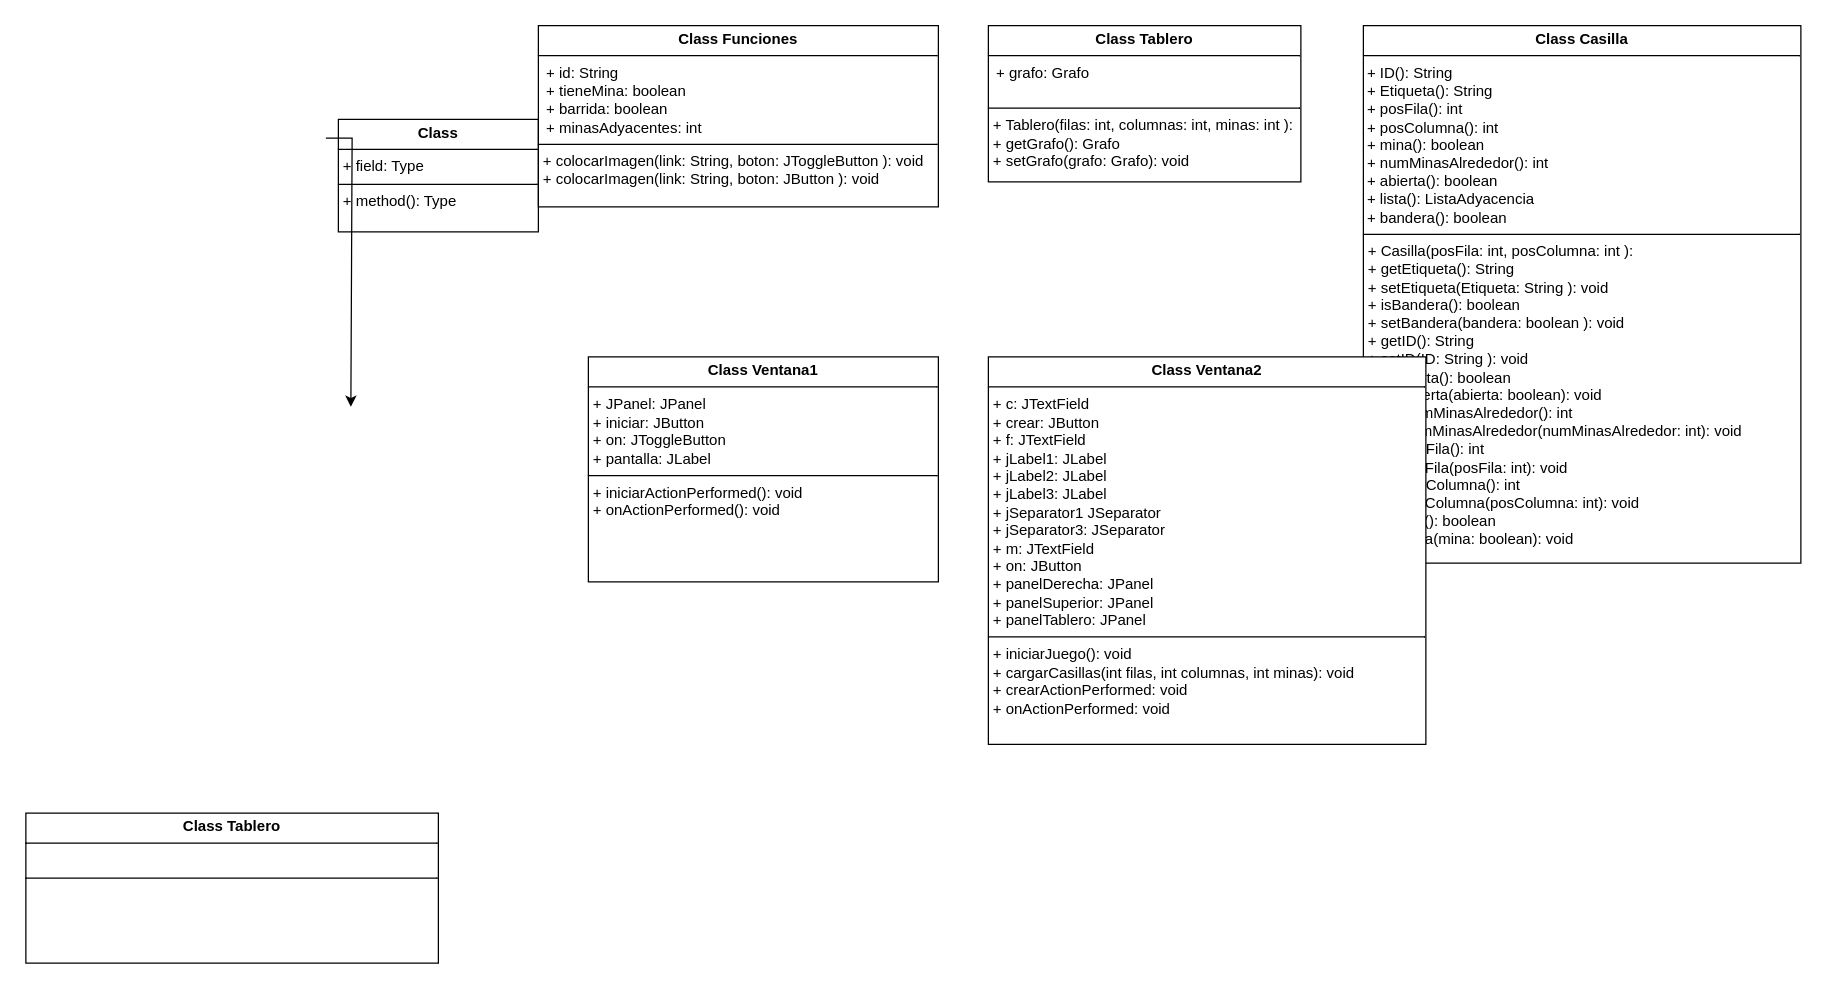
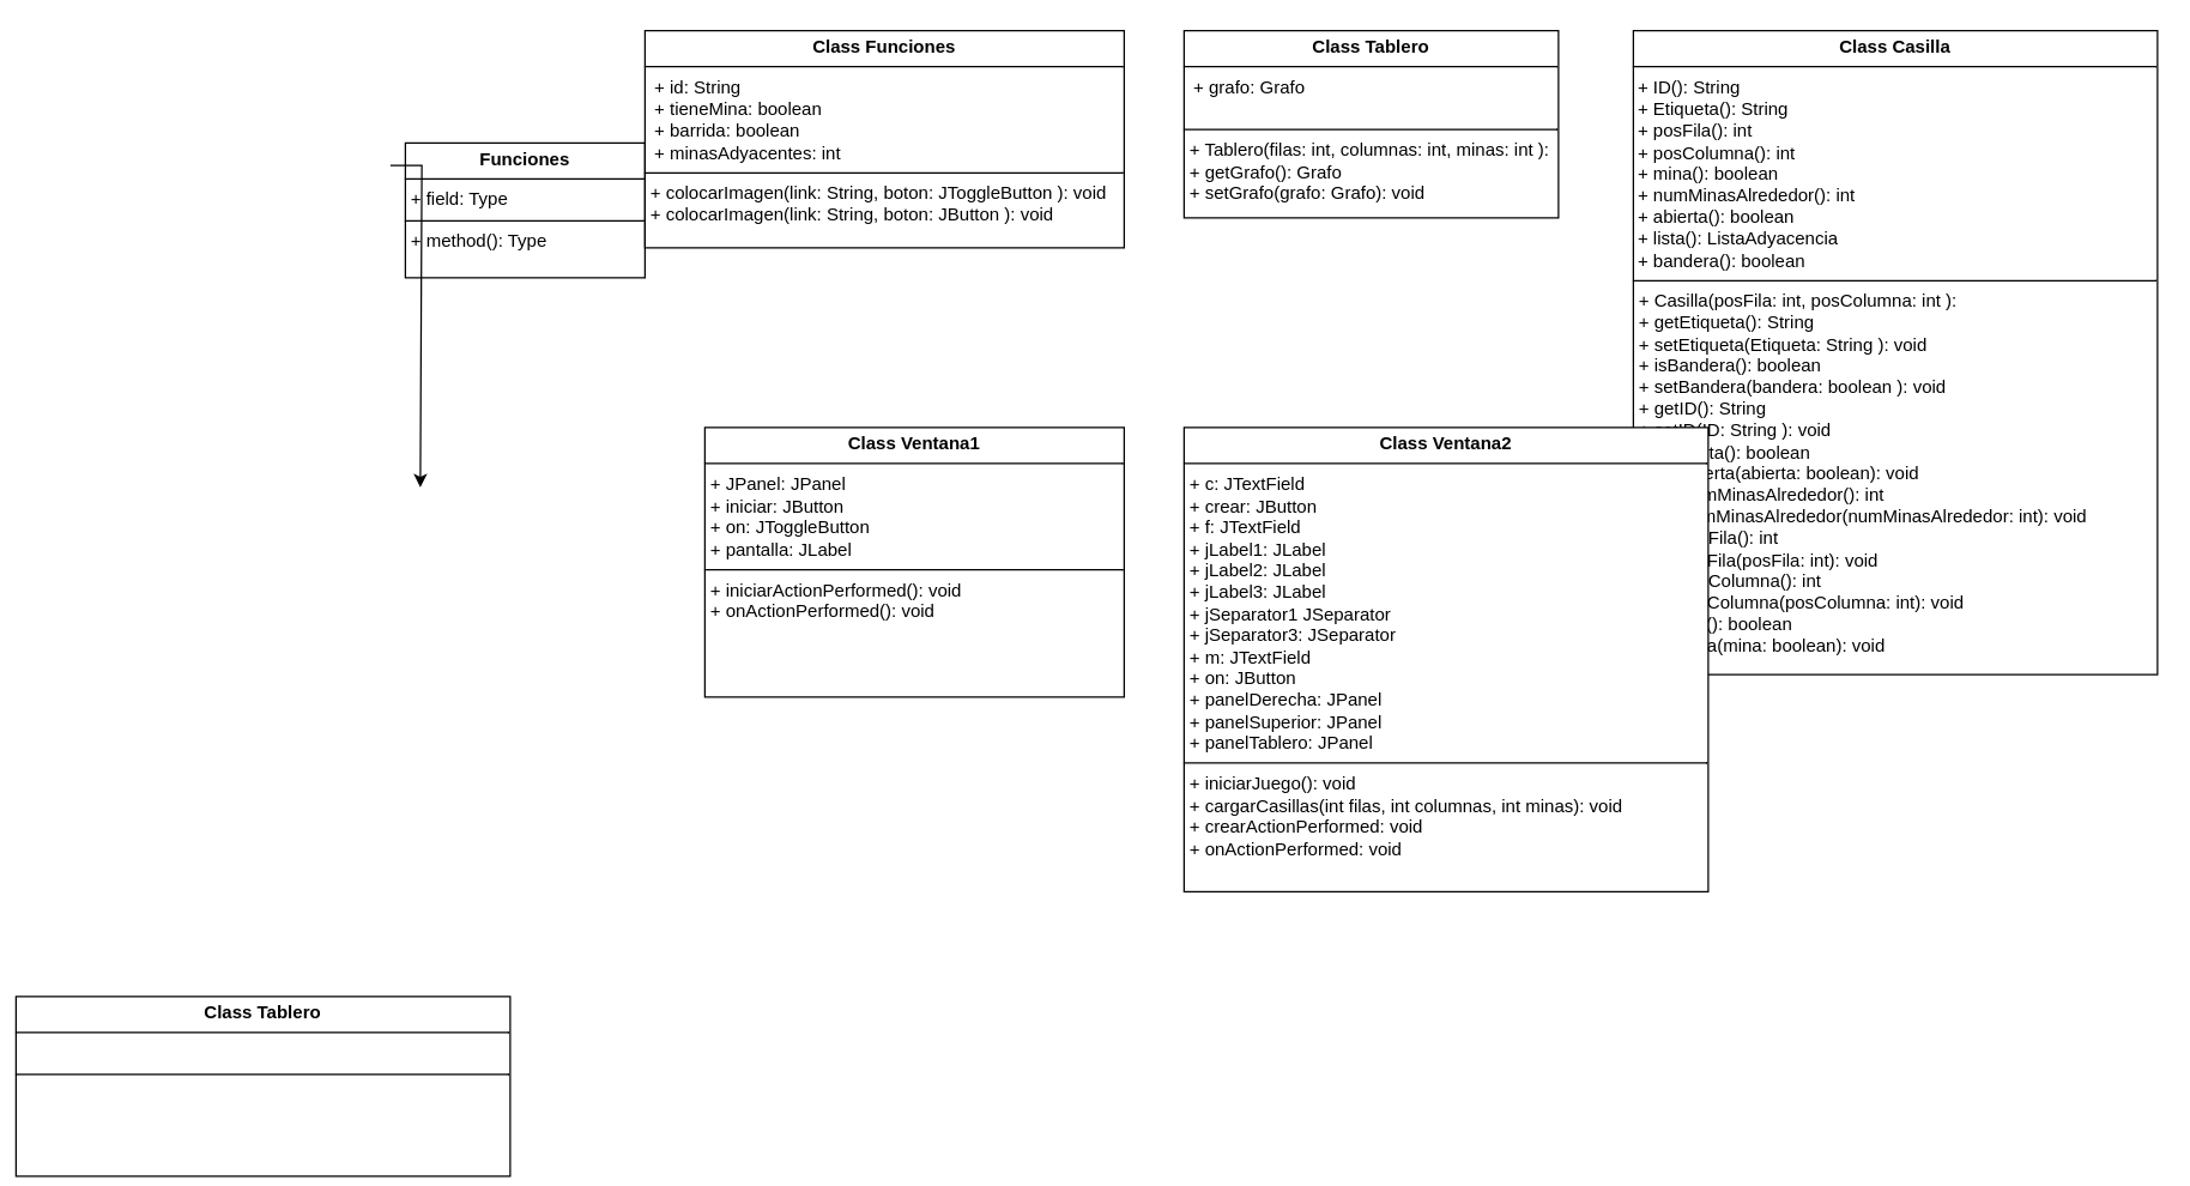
  <mxCell id="0" />
  <mxCell id="1" parent="0" />
- <mxCell id="2" value="&lt;p style=&quot;margin:0px;margin-top:4px;text-align:center;&quot;&gt;&lt;b&gt;Class&lt;/b&gt;&lt;/p&gt;&lt;hr size=&quot;1&quot; style=&quot;border-style:solid;&quot;/&gt;&lt;p style=&quot;margin:0px;margin-left:4px;&quot;&gt;+ field: Type&lt;/p&gt;&lt;hr size=&quot;1&quot; style=&quot;border-style:solid;&quot;/&gt;&lt;p style=&quot;margin:0px;margin-left:4px;&quot;&gt;+ method(): Type&lt;/p&gt;" style="verticalAlign=top;align=left;overflow=fill;html=1;whiteSpace=wrap;" parent="1" vertex="1"><mxGeometry x="270" y="95" width="160" height="90" as="geometry" /></mxCell>
- <mxCell id="3" value="&lt;p style=&quot;margin:0px;margin-top:4px;text-align:center;&quot;&gt;&lt;b&gt;Class Tablero&lt;/b&gt;&lt;/p&gt;&lt;hr size=&quot;1&quot; style=&quot;border-style:solid;&quot;&gt;&lt;p style=&quot;margin:0px;margin-left:4px;&quot;&gt;&lt;br&gt;&lt;/p&gt;&lt;hr size=&quot;1&quot; style=&quot;border-style:solid;&quot;&gt;&lt;p style=&quot;margin:0px;margin-left:4px;&quot;&gt;&lt;br&gt;&lt;/p&gt;" style="verticalAlign=top;align=left;overflow=fill;html=1;whiteSpace=wrap;" parent="1" vertex="1"><mxGeometry x="20" y="650" width="330" height="120" as="geometry" /></mxCell>
+ <mxCell id="2" value="&lt;p style=&quot;margin:0px;margin-top:4px;text-align:center;&quot;&gt;&lt;b&gt;Funciones&lt;/b&gt;&lt;/p&gt;&lt;hr size=&quot;1&quot; style=&quot;border-style:solid;&quot;/&gt;&lt;p style=&quot;margin:0px;margin-left:4px;&quot;&gt;+ field: Type&lt;/p&gt;&lt;hr size=&quot;1&quot; style=&quot;border-style:solid;&quot;/&gt;&lt;p style=&quot;margin:0px;margin-left:4px;&quot;&gt;+ method(): Type&lt;/p&gt;" style="verticalAlign=top;align=left;overflow=fill;html=1;whiteSpace=wrap;" parent="1" vertex="1"><mxGeometry x="270" y="95" width="160" height="90" as="geometry" /></mxCell>
+ <mxCell id="3" value="&lt;p style=&quot;margin:0px;margin-top:4px;text-align:center;&quot;&gt;&lt;b&gt;Class Tablero&lt;/b&gt;&lt;/p&gt;&lt;hr size=&quot;1&quot; style=&quot;border-style:solid;&quot;&gt;&lt;p style=&quot;margin:0px;margin-left:4px;&quot;&gt;&lt;br&gt;&lt;/p&gt;&lt;hr size=&quot;1&quot; style=&quot;border-style:solid;&quot;&gt;&lt;p style=&quot;margin:0px;margin-left:4px;&quot;&gt;&lt;br&gt;&lt;/p&gt;" style="verticalAlign=top;align=left;overflow=fill;html=1;whiteSpace=wrap;" parent="1" vertex="1"><mxGeometry x="10" y="665" width="330" height="120" as="geometry" /></mxCell>
  <mxCell id="4" style="edgeStyle=orthogonalEdgeStyle;rounded=0;orthogonalLoop=1;jettySize=auto;html=1;" parent="1" edge="1"><mxGeometry relative="1" as="geometry"><mxPoint x="280" y="325" as="targetPoint" /><mxPoint x="260" y="110" as="sourcePoint" /><Array as="points"><mxPoint x="281" y="110" /></Array></mxGeometry></mxCell>
  <mxCell id="5" value="&lt;p style=&quot;margin:0px;margin-top:4px;text-align:center;&quot;&gt;&lt;b&gt;Class Casilla&lt;/b&gt;&lt;/p&gt;&lt;hr size=&quot;1&quot; style=&quot;border-style:solid;&quot;&gt;&lt;div&gt;&amp;nbsp;+ ID(): String&lt;/div&gt;&lt;div&gt;&amp;nbsp;+&amp;nbsp;Etiqueta(): String&lt;/div&gt;&lt;div&gt;&amp;nbsp;+&amp;nbsp;posFila(): int &lt;/div&gt;&lt;div&gt;&amp;nbsp;+&amp;nbsp;posColumna(): int&lt;/div&gt;&lt;div&gt;&amp;nbsp;+&amp;nbsp;mina(): boolean &lt;/div&gt;&lt;div&gt;&amp;nbsp;+&amp;nbsp;numMinasAlrededor(): int&lt;/div&gt;&lt;div&gt;&amp;nbsp;+ abierta(): boolean&lt;/div&gt;&lt;div&gt;&amp;nbsp;+ lista(): ListaAdyacencia &lt;br&gt;&lt;/div&gt;&lt;div&gt;&amp;nbsp;+&amp;nbsp;bandera(): boolean &lt;br&gt; &lt;/div&gt;&lt;hr size=&quot;1&quot; style=&quot;border-style:solid;&quot;&gt;&lt;p style=&quot;margin:0px;margin-left:4px;&quot;&gt;+ Casilla(posFila: int,&amp;nbsp;posColumna: int ):&lt;/p&gt;&lt;p style=&quot;margin:0px;margin-left:4px;&quot;&gt;+ getEtiqueta(): String&lt;/p&gt;&lt;p style=&quot;margin:0px;margin-left:4px;&quot;&gt;+ setEtiqueta(Etiqueta:&amp;nbsp;String ): void&lt;/p&gt;&lt;p style=&quot;margin:0px;margin-left:4px;&quot;&gt;+ isBandera(): boolean&lt;/p&gt;&lt;p style=&quot;margin:0px;margin-left:4px;&quot;&gt;+ setBandera(bandera:&amp;nbsp;boolean ): void&lt;/p&gt;&lt;p style=&quot;margin:0px;margin-left:4px;&quot;&gt;+ getID(): String&lt;/p&gt;&lt;p style=&quot;margin:0px;margin-left:4px;&quot;&gt;+ setID(ID:&amp;nbsp;String ): void&lt;/p&gt;&lt;p style=&quot;margin:0px;margin-left:4px;&quot;&gt;+ isAbierta(): boolean&lt;/p&gt;&lt;p style=&quot;margin:0px;margin-left:4px;&quot;&gt;+ setAbierta(abierta:&amp;nbsp;boolean): void&lt;/p&gt;&lt;p style=&quot;margin:0px;margin-left:4px;&quot;&gt;+ getNumMinasAlrededor(): int&lt;/p&gt;&lt;p style=&quot;margin:0px;margin-left:4px;&quot;&gt;+ setNumMinasAlrededor(numMinasAlrededor: int): void&lt;/p&gt;&lt;p style=&quot;margin:0px;margin-left:4px;&quot;&gt;+ getposFila(): int&lt;/p&gt;&lt;p style=&quot;margin:0px;margin-left:4px;&quot;&gt;+ setposFila(posFila: int): void&lt;/p&gt;&lt;p style=&quot;margin:0px;margin-left:4px;&quot;&gt;+ getposColumna(): int&lt;/p&gt;&lt;p style=&quot;margin:0px;margin-left:4px;&quot;&gt;+ setposColumna(posColumna:&amp;nbsp;int): void&lt;/p&gt;&lt;p style=&quot;margin:0px;margin-left:4px;&quot;&gt;+ isMina(): boolean&lt;/p&gt;&lt;p style=&quot;margin:0px;margin-left:4px;&quot;&gt;+ setMina(mina:&amp;nbsp;boolean): void&lt;/p&gt;&lt;p style=&quot;margin:0px;margin-left:4px;&quot;&gt;&lt;br&gt;&lt;/p&gt;&lt;p style=&quot;margin:0px;margin-left:4px;&quot;&gt;&lt;br&gt;&lt;/p&gt;&lt;p style=&quot;margin:0px;margin-left:4px;&quot;&gt;&lt;br&gt;&lt;/p&gt;&lt;p style=&quot;margin:0px;margin-left:4px;&quot;&gt;&lt;br&gt;&lt;/p&gt;&lt;p style=&quot;margin:0px;margin-left:4px;&quot;&gt;&lt;br&gt;&lt;/p&gt;&lt;p style=&quot;margin:0px;margin-left:4px;&quot;&gt;&lt;br&gt;&lt;/p&gt;&lt;p style=&quot;margin:0px;margin-left:4px;&quot;&gt;&lt;br&gt;&lt;/p&gt;&lt;p style=&quot;margin:0px;margin-left:4px;&quot;&gt;&amp;nbsp;&amp;nbsp;&amp;nbsp; &lt;br&gt;&lt;/p&gt;" style="verticalAlign=top;align=left;overflow=fill;html=1;whiteSpace=wrap;" parent="1" vertex="1"><mxGeometry x="1090" y="20" width="350" height="430" as="geometry" /></mxCell>
  <mxCell id="6" value="&lt;p style=&quot;margin:0px;margin-top:4px;text-align:center;&quot;&gt;&lt;b&gt;Class Ventana1&lt;/b&gt;&lt;/p&gt;&lt;hr size=&quot;1&quot; style=&quot;border-style:solid;&quot;&gt;&lt;p style=&quot;margin:0px;margin-left:4px;&quot;&gt;+ JPanel: JPanel&lt;br&gt;+ iniciar: JButton&lt;/p&gt;&lt;p style=&quot;margin:0px;margin-left:4px;&quot;&gt;+&amp;nbsp;on:&amp;nbsp;JToggleButton&lt;br&gt;+ pantalla: JLabel&lt;/p&gt;&lt;hr size=&quot;1&quot; style=&quot;border-style:solid;&quot;&gt;&lt;p style=&quot;margin:0px;margin-left:4px;&quot;&gt;+ iniciarActionPerformed(): void&lt;/p&gt;&lt;p style=&quot;margin:0px;margin-left:4px;&quot;&gt;+ onActionPerformed(): void&lt;/p&gt;" style="verticalAlign=top;align=left;overflow=fill;html=1;whiteSpace=wrap;" parent="1" vertex="1"><mxGeometry x="470" y="285" width="280" height="180" as="geometry" /></mxCell>
  <mxCell id="7" value="&lt;p style=&quot;margin:0px;margin-top:4px;text-align:center;&quot;&gt;&lt;b&gt;Class Ventana2&lt;/b&gt;&lt;/p&gt;&lt;hr size=&quot;1&quot; style=&quot;border-style:solid;&quot;&gt;&lt;p style=&quot;margin:0px;margin-left:4px;&quot;&gt;+ c: JTextField&lt;br&gt;+ crear: JButton&lt;br&gt;+ f: JTextField&lt;br&gt;+ jLabel1: JLabel&lt;br&gt;+ jLabel2: JLabel&lt;br&gt;+ jLabel3: JLabel&lt;br&gt;+ jSeparator1 JSeparator&lt;br&gt;+ jSeparator3: JSeparator&lt;br&gt;+ m: JTextField&lt;br&gt;+ on: JButton&lt;br&gt;+ panelDerecha: JPanel&lt;br&gt;+ panelSuperior: JPanel&lt;br&gt;+ panelTablero: JPanel&lt;/p&gt;&lt;hr size=&quot;1&quot; style=&quot;border-style:solid;&quot;&gt;&lt;p style=&quot;margin:0px;margin-left:4px;&quot;&gt;+ iniciarJuego(): void&lt;/p&gt;&lt;p style=&quot;margin:0px;margin-left:4px;&quot;&gt;+ cargarCasillas(int filas, int columnas, int minas): void&lt;/p&gt;&lt;p style=&quot;margin:0px;margin-left:4px;&quot;&gt;+ crearActionPerformed: void&lt;/p&gt;&lt;p style=&quot;margin:0px;margin-left:4px;&quot;&gt;+ onActionPerformed: void&lt;/p&gt;" style="verticalAlign=top;align=left;overflow=fill;html=1;whiteSpace=wrap;" parent="1" vertex="1"><mxGeometry x="790" y="285" width="350" height="310" as="geometry" /></mxCell>
  <mxCell id="8" value="&lt;p style=&quot;margin:0px;margin-top:4px;text-align:center;&quot;&gt;&lt;b&gt;Class Funciones&lt;/b&gt;&lt;/p&gt;&lt;hr size=&quot;1&quot; style=&quot;border-style:solid;&quot;&gt;&amp;nbsp; + id: String &lt;br&gt;&amp;nbsp; + tieneMina: boolean &lt;br&gt;&amp;nbsp; + barrida: boolean &lt;br&gt;&amp;nbsp; + minasAdyacentes: int &lt;hr size=&quot;1&quot; style=&quot;border-style:solid;&quot;&gt;&lt;p style=&quot;margin:0px;margin-left:4px;&quot;&gt;+ colocarImagen(link: String, boton: JToggleButton ): void&lt;/p&gt;&lt;p style=&quot;margin:0px;margin-left:4px;&quot;&gt;+ colocarImagen(link: String, boton: JButton ): void&lt;/p&gt;&lt;p style=&quot;margin:0px;margin-left:4px;&quot;&gt;&lt;br&gt;&lt;/p&gt;&lt;p style=&quot;margin:0px;margin-left:4px;&quot;&gt;&lt;br&gt;&amp;nbsp;&amp;nbsp;&amp;nbsp; &lt;br&gt;&lt;/p&gt;" style="verticalAlign=top;align=left;overflow=fill;html=1;whiteSpace=wrap;" vertex="1" parent="1"><mxGeometry x="430" y="20" width="320" height="145" as="geometry" /></mxCell>
  <mxCell id="9" value="&lt;p style=&quot;margin:0px;margin-top:4px;text-align:center;&quot;&gt;&lt;b&gt;Class Tablero&lt;/b&gt;&lt;/p&gt;&lt;hr size=&quot;1&quot; style=&quot;border-style:solid;&quot;&gt;&amp;nbsp; + grafo: Grafo&lt;br&gt;&amp;nbsp;&lt;hr size=&quot;1&quot; style=&quot;border-style:solid;&quot;&gt;&lt;p style=&quot;margin:0px;margin-left:4px;&quot;&gt;+ Tablero(filas: int, columnas: int, minas: int ):&lt;/p&gt;&lt;p style=&quot;margin:0px;margin-left:4px;&quot;&gt;+ getGrafo(): Grafo&lt;/p&gt;&lt;p style=&quot;margin:0px;margin-left:4px;&quot;&gt;+ setGrafo(grafo:&amp;nbsp;Grafo): void&lt;/p&gt;&lt;p style=&quot;margin:0px;margin-left:4px;&quot;&gt;&lt;br&gt;&lt;/p&gt;&lt;p style=&quot;margin:0px;margin-left:4px;&quot;&gt;&lt;br&gt;&amp;nbsp;&amp;nbsp;&amp;nbsp; &lt;br&gt;&lt;/p&gt;" style="verticalAlign=top;align=left;overflow=fill;html=1;whiteSpace=wrap;" vertex="1" parent="1"><mxGeometry x="790" y="20" width="250" height="125" as="geometry" /></mxCell>
